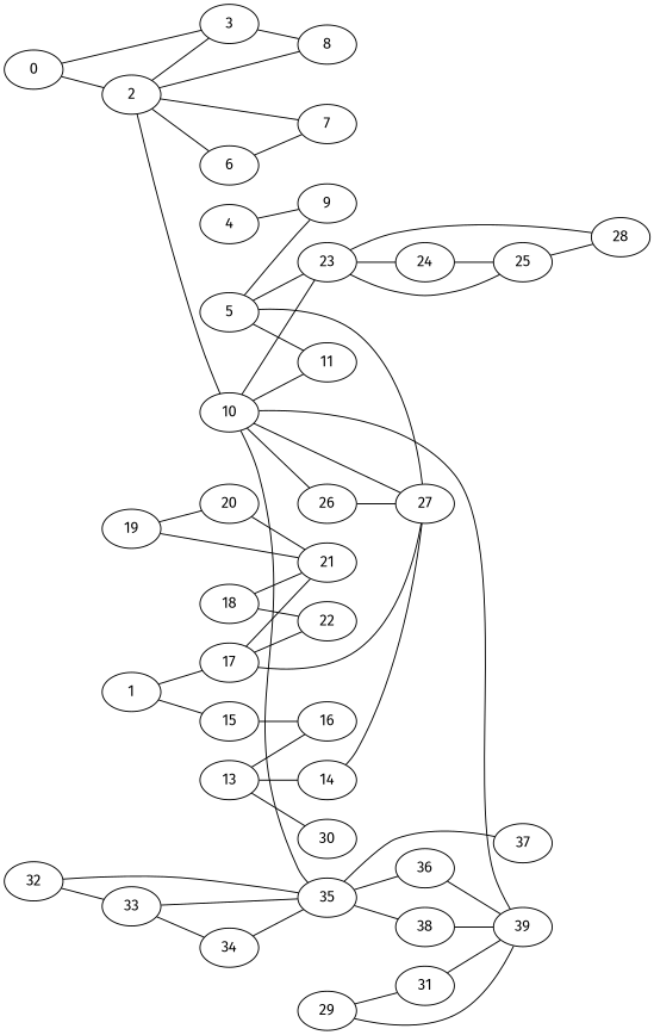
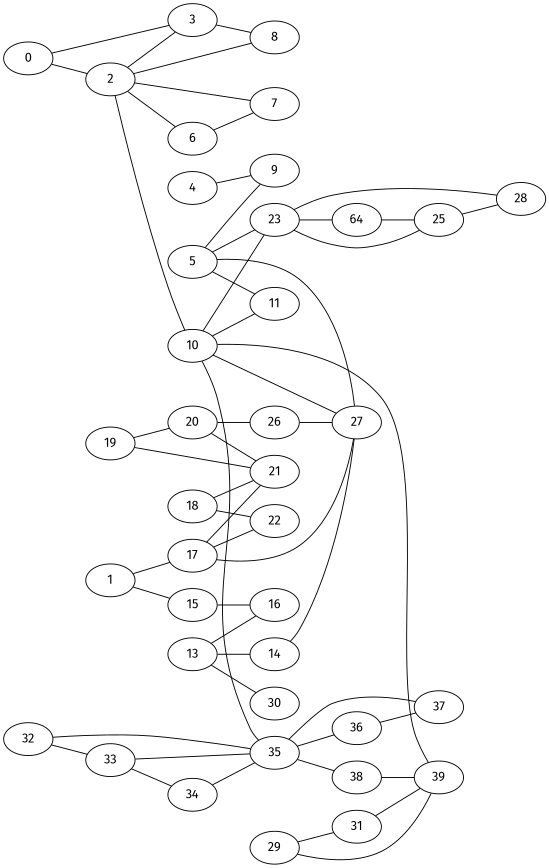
  strict graph {
    fontname="Fira Sans"
    rankdir=LR
    node [active=False fontname="Fira Sans"]
    edge [fontname="Fira Sans" similarity=0.9048374180359595 strict_flag=True]
    0 [ID=0 fname_comp="lig_19.sdf"]
    2 [ID=2 fname_comp="lig_23.sdf"]
    3 [ID=3 fname_comp="lig_24.sdf"]
    6 [ID=6 fname_comp="lig_30.sdf"]
    7 [ID=7 fname_comp="lig_31.sdf"]
    8 [ID=8 fname_comp="lig_33.sdf"]
    10 [ID=10 fname_comp="lig_35.sdf"]
    9 [ID=9 fname_comp="lig_34.sdf"]
    27 [ID=27 fname_comp="lig_56.sdf"]
    11 [ID=11 fname_comp="lig_36.sdf"]
    23 [ID=23 fname_comp="lig_52.sdf"]
    26 [ID=26 fname_comp="lig_55.sdf"]
    35 [ID=35 fname_comp="lig_65.sdf"]
    39 [ID=39 fname_comp="lig_70.sdf"]
    1 [ID=1 fname_comp="lig_20.sdf"]
    15 [ID=15 fname_comp="lig_41.sdf"]
    17 [ID=17 fname_comp="lig_43.sdf"]
    16 [ID=16 fname_comp="lig_42.sdf"]
    21 [ID=21 fname_comp="lig_48.sdf"]
    22 [ID=22 fname_comp="lig_49.sdf"]
-   24 [ID=24 fname_comp="lig_53.sdf"]
+   24 [ID=24 fname_comp="lig_53.sdf" label=64]
    25 [ID=25 fname_comp="lig_54.sdf"]
    28 [ID=28 fname_comp="lig_57.sdf"]
    36 [ID=36 fname_comp="lig_67.sdf"]
    37 [ID=37 fname_comp="lig_68.sdf"]
    38 [ID=38 fname_comp="lig_69.sdf"]
    4 [ID=4 fname_comp="lig_26.sdf"]
    5 [ID=5 fname_comp="lig_29.sdf"]
    13 [ID=13 fname_comp="lig_38.sdf"]
    14 [ID=14 fname_comp="lig_39.sdf"]
    30 [ID=30 fname_comp="lig_59.sdf"]
    18 [ID=18 fname_comp="lig_44.sdf"]
    19 [ID=19 fname_comp="lig_46.sdf"]
    20 [ID=20 fname_comp="lig_47.sdf"]
    29 [ID=29 fname_comp="lig_58.sdf"]
    31 [ID=31 fname_comp="lig_60.sdf"]
    32 [ID=32 fname_comp="lig_62.sdf"]
    33 [ID=33 fname_comp="lig_63.sdf"]
    34 [ID=34 fname_comp="lig_64.sdf"]
    0 -- 2 [similarity=0.951229424500714]
    0 -- 3 [similarity=0.8187307530779818]
    2 -- 3 [similarity=0.7788007830714049]
    2 -- 6 [similarity=0.8187307530779818]
    2 -- 7 [similarity=0.8187307530779818]
    2 -- 8 [similarity=0.8187307530779818]
    2 -- 10 [similarity=0.6703200460356393]
    3 -- 8 [similarity=0.951229424500714]
    6 -- 7
    10 -- 27
    10 -- 11
    10 -- 23
-   10 -- 26
+   20 -- 26
    10 -- 35 [similarity=0.8607079764250578]
    10 -- 39
    23 -- 24
    23 -- 25
    23 -- 28 [similarity=0.8607079764250578]
    26 -- 27 [similarity=0.951229424500714]
    35 -- 36
    35 -- 37 [similarity=0.8607079764250578]
    35 -- 38 [similarity=0.8607079764250578]
    1 -- 15 [similarity=0.7408182206817179]
    1 -- 17 [similarity=0.8913661439068313]
    15 -- 16 [similarity=0.7046880897187134]
    17 -- 27 [similarity=0.6376281516217733]
    17 -- 21 [similarity=0.7408182206817179]
    17 -- 22 [similarity=0.8187307530779818]
    24 -- 25 [similarity=0.8187307530779818]
    25 -- 28
-   36 -- 39 [similarity=0.951229424500714]
+   36 -- 37 [similarity=0.951229424500714]
    38 -- 39 [similarity=0.951229424500714]
    4 -- 9 [similarity=0.951229424500714]
    5 -- 9 [similarity=0.6703200460356392]
    5 -- 27 [similarity=0.8607079764250578]
    5 -- 11 [similarity=0.8607079764250578]
    5 -- 23 [similarity=0.8607079764250578]
    13 -- 16 [similarity=0.8607079764250578]
    13 -- 14 [similarity=0.8187307530779818]
    13 -- 30 [similarity=0.49658530379140947]
    14 -- 27 [similarity=0.6376281516217733]
    18 -- 21 [similarity=0.8913661439068313]
    18 -- 22 [similarity=0.951229424500714]
    19 -- 21 [similarity=0.7408182206817178]
    19 -- 20 [similarity=0.7788007830714049]
    20 -- 21 [similarity=0.951229424500714]
    29 -- 39 [similarity=0.5769498103804865]
    29 -- 31 [similarity=0.8187307530779818]
    31 -- 39 [similarity=0.5769498103804865]
    32 -- 35
    32 -- 33 [similarity=0.951229424500714]
    33 -- 35
    33 -- 34
    34 -- 35
  }
